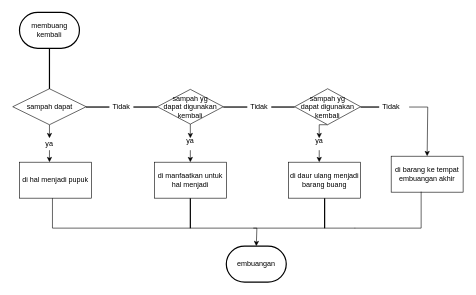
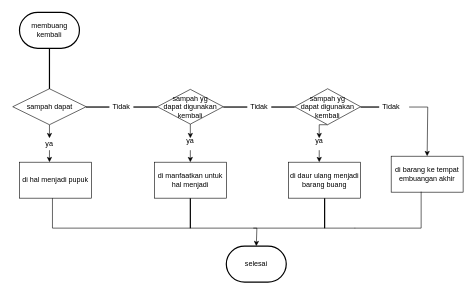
  <mxCell id="0" />
  <mxCell id="1" parent="0" />
  <mxCell id="2" value="membuang&lt;br&gt;kembali" style="strokeWidth=2;html=1;shape=mxgraph.flowchart.terminator;whiteSpace=wrap;" vertex="1" parent="1"><mxGeometry x="32" y="20" width="100" height="60" as="geometry" /></mxCell>
  <mxCell id="3" value="" style="line;strokeWidth=2;direction=south;html=1;" vertex="1" parent="1"><mxGeometry x="77" y="80" width="10" height="70" as="geometry" /></mxCell>
  <mxCell id="4" style="edgeStyle=orthogonalEdgeStyle;rounded=0;orthogonalLoop=1;jettySize=auto;html=1;exitX=0.5;exitY=1;exitDx=0;exitDy=0;" edge="1" parent="1" source="5"><mxGeometry relative="1" as="geometry"><mxPoint x="82" y="230" as="targetPoint" /></mxGeometry></mxCell>
  <mxCell id="5" value="sampah dapat" style="rhombus;whiteSpace=wrap;html=1;" vertex="1" parent="1"><mxGeometry x="20.75" y="147.5" width="122.5" height="60" as="geometry" /></mxCell>
  <mxCell id="6" value="" style="line;strokeWidth=2;html=1;" vertex="1" parent="1"><mxGeometry x="143" y="173" width="39" height="10" as="geometry" /></mxCell>
  <mxCell id="7" value="Tidak" style="text;html=1;strokeColor=none;fillColor=none;align=center;verticalAlign=middle;whiteSpace=wrap;rounded=0;" vertex="1" parent="1"><mxGeometry x="172" y="162.5" width="60" height="30" as="geometry" /></mxCell>
  <mxCell id="8" style="edgeStyle=orthogonalEdgeStyle;rounded=0;orthogonalLoop=1;jettySize=auto;html=1;exitX=0.5;exitY=1;exitDx=0;exitDy=0;" edge="1" parent="1" source="9"><mxGeometry relative="1" as="geometry"><mxPoint x="317" y="230" as="targetPoint" /></mxGeometry></mxCell>
  <mxCell id="9" value="sampah yg&lt;br&gt;dapat digunakan&lt;br&gt;kembali" style="rhombus;whiteSpace=wrap;html=1;" vertex="1" parent="1"><mxGeometry x="262" y="148.5" width="110" height="58" as="geometry" /></mxCell>
  <mxCell id="10" value="" style="line;strokeWidth=2;html=1;" vertex="1" parent="1"><mxGeometry x="222" y="173" width="40" height="10" as="geometry" /></mxCell>
  <mxCell id="11" style="edgeStyle=orthogonalEdgeStyle;rounded=0;orthogonalLoop=1;jettySize=auto;html=1;exitX=0.5;exitY=1;exitDx=0;exitDy=0;" edge="1" parent="1" source="12"><mxGeometry relative="1" as="geometry"><mxPoint x="532" y="230" as="targetPoint" /></mxGeometry></mxCell>
  <mxCell id="12" value="sampah yg&lt;br&gt;dapat digunakan&lt;br&gt;kembali" style="rhombus;whiteSpace=wrap;html=1;" vertex="1" parent="1"><mxGeometry x="491" y="147.5" width="110" height="60" as="geometry" /></mxCell>
  <mxCell id="13" value="" style="line;strokeWidth=2;html=1;" vertex="1" parent="1"><mxGeometry x="372" y="173" width="40" height="10" as="geometry" /></mxCell>
  <mxCell id="14" value="" style="line;strokeWidth=2;html=1;" vertex="1" parent="1"><mxGeometry x="452" y="173" width="39" height="10" as="geometry" /></mxCell>
  <mxCell id="15" value="Tidak" style="text;html=1;strokeColor=none;fillColor=none;align=center;verticalAlign=middle;whiteSpace=wrap;rounded=0;" vertex="1" parent="1"><mxGeometry x="402" y="161.5" width="60" height="30" as="geometry" /></mxCell>
  <mxCell id="16" value="" style="line;strokeWidth=2;html=1;" vertex="1" parent="1"><mxGeometry x="601" y="173" width="31" height="10" as="geometry" /></mxCell>
  <mxCell id="17" style="edgeStyle=orthogonalEdgeStyle;rounded=0;orthogonalLoop=1;jettySize=auto;html=1;" edge="1" parent="1" source="18"><mxGeometry relative="1" as="geometry"><mxPoint x="712" y="260" as="targetPoint" /><Array as="points"><mxPoint x="713" y="178" /></Array></mxGeometry></mxCell>
  <mxCell id="18" value="Tidak" style="text;html=1;strokeColor=none;fillColor=none;align=center;verticalAlign=middle;whiteSpace=wrap;rounded=0;" vertex="1" parent="1"><mxGeometry x="622" y="163" width="60" height="30" as="geometry" /></mxCell>
  <mxCell id="19" value="di barang ke tempat embuangan akhir" style="rounded=0;whiteSpace=wrap;html=1;" vertex="1" parent="1"><mxGeometry x="652" y="260" width="120" height="60" as="geometry" /></mxCell>
  <mxCell id="20" style="edgeStyle=orthogonalEdgeStyle;rounded=0;orthogonalLoop=1;jettySize=auto;html=1;exitX=0.5;exitY=1;exitDx=0;exitDy=0;" edge="1" parent="1" source="21"><mxGeometry relative="1" as="geometry"><mxPoint x="532" y="270" as="targetPoint" /></mxGeometry></mxCell>
  <mxCell id="21" value="ya" style="text;html=1;strokeColor=none;fillColor=none;align=center;verticalAlign=middle;whiteSpace=wrap;rounded=0;" vertex="1" parent="1"><mxGeometry x="502" y="220" width="60" height="30" as="geometry" /></mxCell>
  <mxCell id="22" value="di daur ulang menjadi barang buang" style="rounded=0;whiteSpace=wrap;html=1;" vertex="1" parent="1"><mxGeometry x="481" y="270" width="120" height="60" as="geometry" /></mxCell>
  <mxCell id="23" style="edgeStyle=orthogonalEdgeStyle;rounded=0;orthogonalLoop=1;jettySize=auto;html=1;exitX=0.5;exitY=1;exitDx=0;exitDy=0;" edge="1" parent="1" source="24"><mxGeometry relative="1" as="geometry"><mxPoint x="317" y="270" as="targetPoint" /></mxGeometry></mxCell>
  <mxCell id="24" value="ya" style="text;html=1;strokeColor=none;fillColor=none;align=center;verticalAlign=middle;whiteSpace=wrap;rounded=0;" vertex="1" parent="1"><mxGeometry x="287" y="220" width="60" height="30" as="geometry" /></mxCell>
  <mxCell id="25" value="di manfaatkan untuk hal menjadi" style="rounded=0;whiteSpace=wrap;html=1;" vertex="1" parent="1"><mxGeometry x="257" y="270" width="120" height="60" as="geometry" /></mxCell>
  <mxCell id="26" style="edgeStyle=orthogonalEdgeStyle;rounded=0;orthogonalLoop=1;jettySize=auto;html=1;exitX=0.5;exitY=1;exitDx=0;exitDy=0;" edge="1" parent="1" source="27"><mxGeometry relative="1" as="geometry"><mxPoint x="82" y="270" as="targetPoint" /></mxGeometry></mxCell>
  <mxCell id="27" value="ya" style="text;html=1;strokeColor=none;fillColor=none;align=center;verticalAlign=middle;whiteSpace=wrap;rounded=0;" vertex="1" parent="1"><mxGeometry x="52" y="230" width="60" height="20" as="geometry" /></mxCell>
  <mxCell id="28" style="edgeStyle=orthogonalEdgeStyle;rounded=0;orthogonalLoop=1;jettySize=auto;html=1;exitX=0.5;exitY=1;exitDx=0;exitDy=0;" edge="1" parent="1"><mxGeometry relative="1" as="geometry"><mxPoint x="427" y="410" as="targetPoint" /><mxPoint x="87" y="320" as="sourcePoint" /><Array as="points"><mxPoint x="87" y="380" /><mxPoint x="428" y="380" /></Array></mxGeometry></mxCell>
  <mxCell id="29" value="di hal menjadi pupuk" style="rounded=0;whiteSpace=wrap;html=1;" vertex="1" parent="1"><mxGeometry x="32" y="270" width="120" height="60" as="geometry" /></mxCell>
  <mxCell id="30" value="" style="line;strokeWidth=2;direction=south;html=1;" vertex="1" parent="1"><mxGeometry x="312" y="330" width="10" height="50" as="geometry" /></mxCell>
  <mxCell id="31" value="" style="shape=partialRectangle;whiteSpace=wrap;html=1;top=0;left=0;fillColor=none;" vertex="1" parent="1"><mxGeometry x="592" y="320" width="110" height="60" as="geometry" /></mxCell>
  <mxCell id="32" value="" style="endArrow=none;html=1;edgeStyle=orthogonalEdgeStyle;rounded=0;" edge="1" parent="1"><mxGeometry relative="1" as="geometry"><mxPoint x="422" y="380" as="sourcePoint" /><mxPoint x="592" y="380" as="targetPoint" /></mxGeometry></mxCell>
  <mxCell id="33" value="" style="line;strokeWidth=2;direction=south;html=1;" vertex="1" parent="1"><mxGeometry x="536" y="330" width="10" height="50" as="geometry" /></mxCell>
- <mxCell id="34" value="embuangan" style="strokeWidth=2;html=1;shape=mxgraph.flowchart.terminator;whiteSpace=wrap;" vertex="1" parent="1"><mxGeometry x="377" y="410" width="100" height="60" as="geometry" /></mxCell>
+ <mxCell id="34" value="selesai" style="strokeWidth=2;html=1;shape=mxgraph.flowchart.terminator;whiteSpace=wrap;" vertex="1" parent="1"><mxGeometry x="377" y="410" width="100" height="60" as="geometry" /></mxCell>
